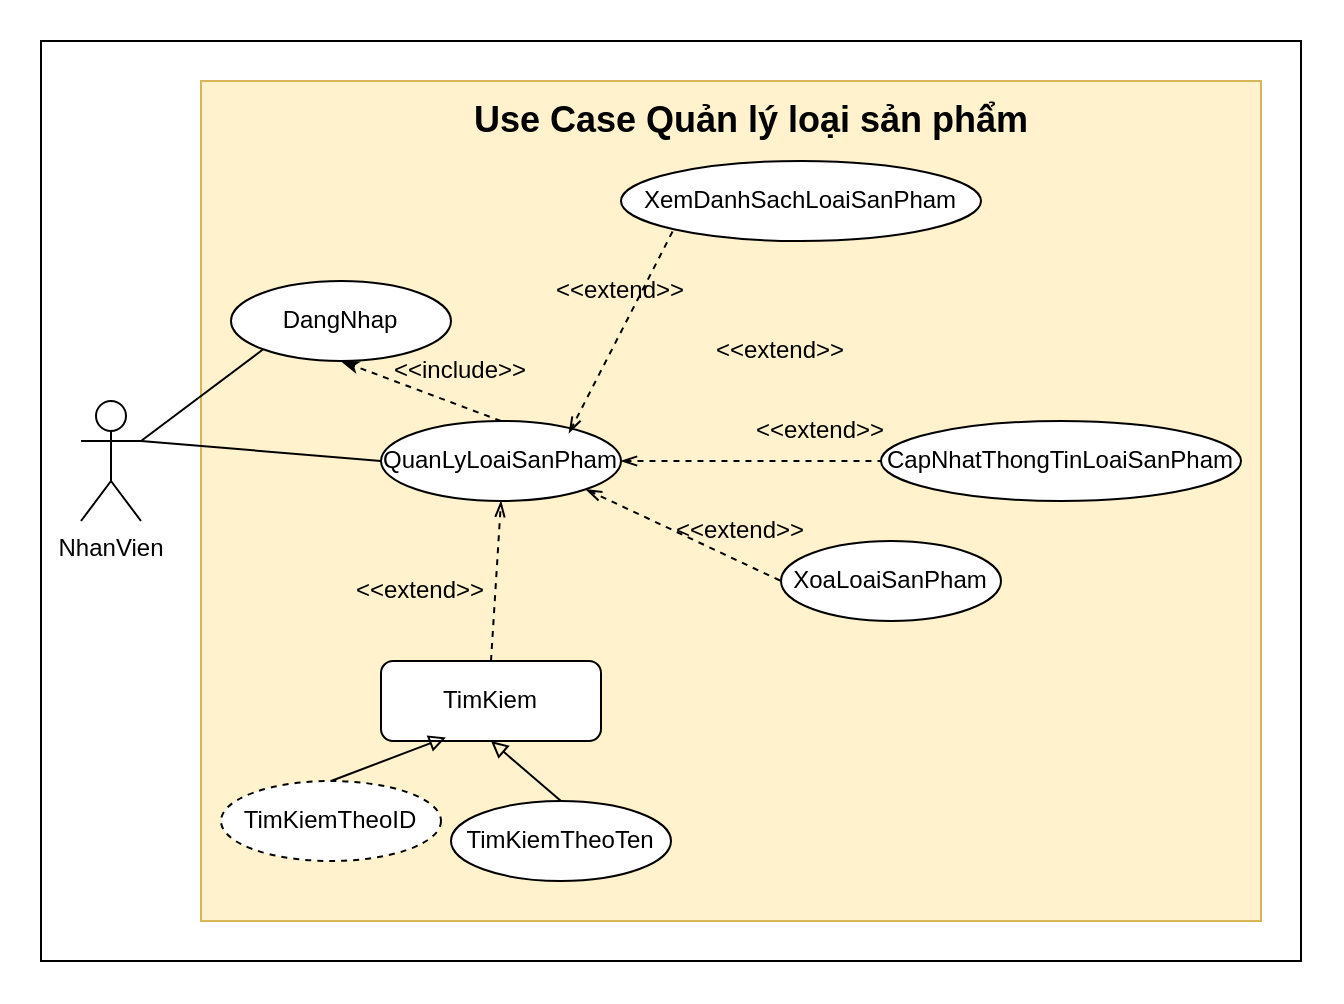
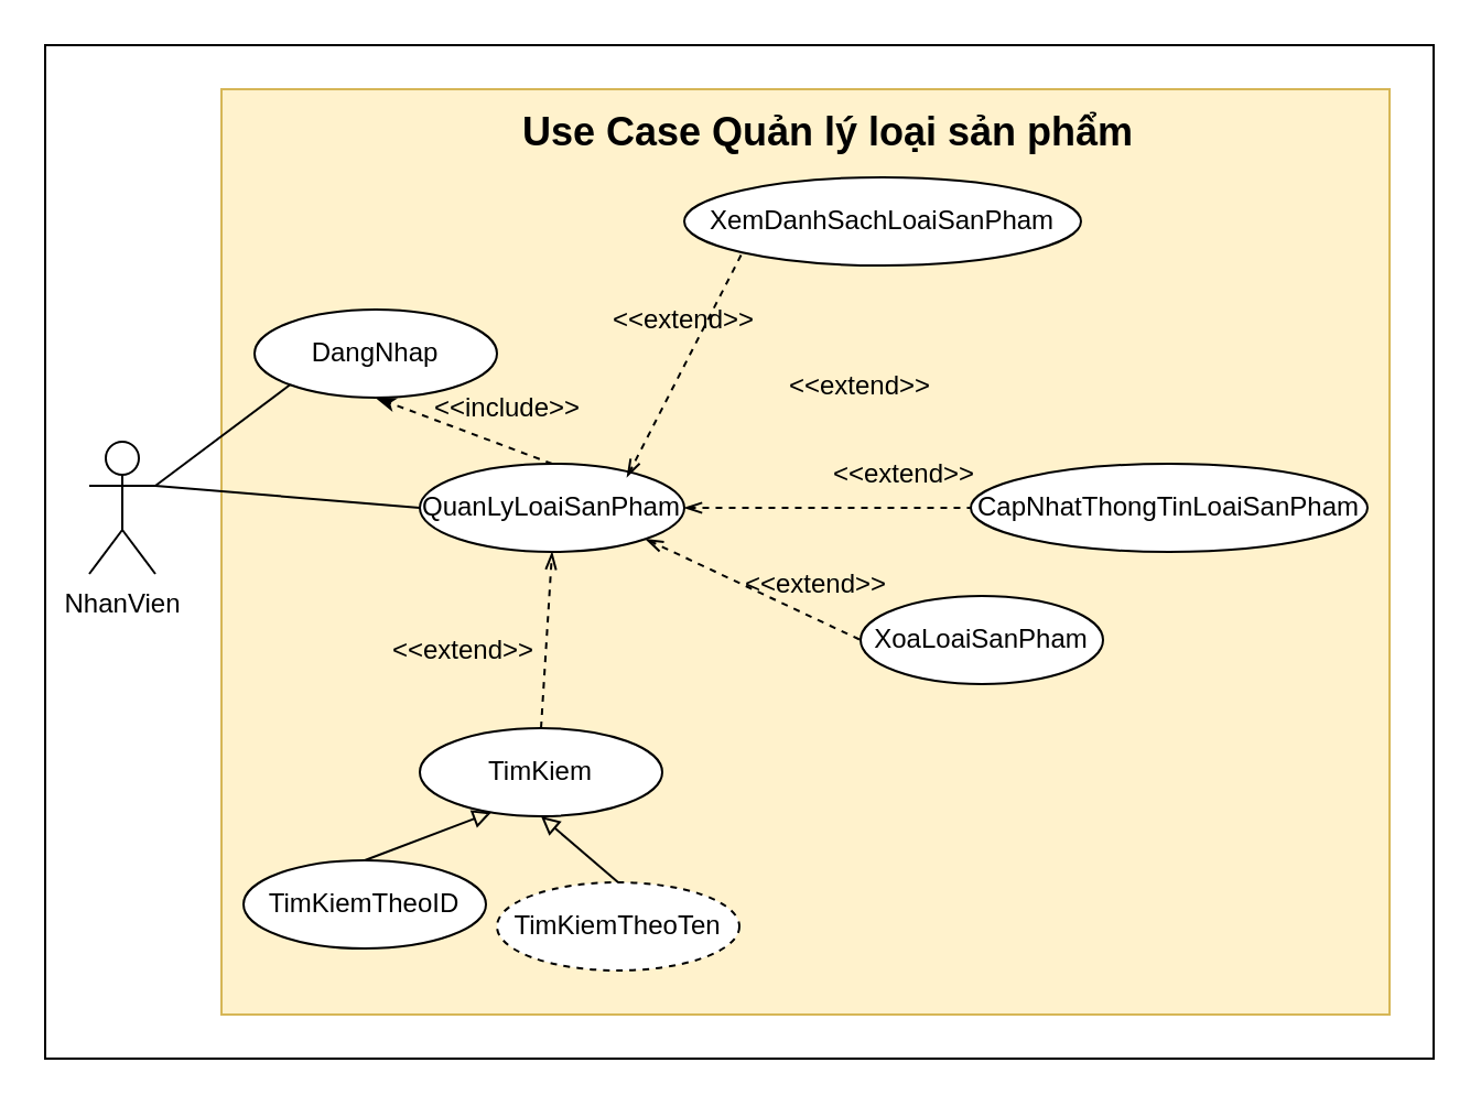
  <mxCell id="0" />
  <mxCell id="1" parent="0" />
  <mxCell id="2" value="" style="rounded=0;whiteSpace=wrap;html=1;fontSize=18;" vertex="1" parent="1"><mxGeometry x="20" y="20" width="630" height="460" as="geometry" /></mxCell>
  <mxCell id="3" value="" style="rounded=0;whiteSpace=wrap;html=1;fillColor=#fff2cc;strokeColor=#d6b656;" vertex="1" parent="1"><mxGeometry x="100" y="40" width="530" height="420" as="geometry" /></mxCell>
  <mxCell id="4" value="NhanVien" style="shape=umlActor;verticalLabelPosition=bottom;verticalAlign=top;html=1;outlineConnect=0;" parent="1" vertex="1"><mxGeometry x="40" y="200" width="30" height="60" as="geometry" /></mxCell>
  <mxCell id="5" value="DangNhap" style="ellipse;whiteSpace=wrap;html=1;" parent="1" vertex="1"><mxGeometry x="115" y="140" width="110" height="40" as="geometry" /></mxCell>
  <mxCell id="6" value="" style="endArrow=none;html=1;rounded=0;entryX=0;entryY=1;entryDx=0;entryDy=0;endFill=0;exitX=1;exitY=0.333;exitDx=0;exitDy=0;exitPerimeter=0;" parent="1" target="5" edge="1" source="4"><mxGeometry width="50" height="50" relative="1" as="geometry"><mxPoint x="100" y="210" as="sourcePoint" /><mxPoint x="410" y="220" as="targetPoint" /></mxGeometry></mxCell>
  <mxCell id="7" value="QuanLyLoaiSanPham" style="ellipse;whiteSpace=wrap;html=1;" parent="1" vertex="1"><mxGeometry x="190" y="210" width="120" height="40" as="geometry" /></mxCell>
  <mxCell id="8" value="" style="endArrow=none;html=1;rounded=0;entryX=0;entryY=0.5;entryDx=0;entryDy=0;endFill=0;exitX=1;exitY=0.333;exitDx=0;exitDy=0;exitPerimeter=0;" parent="1" target="7" edge="1" source="4"><mxGeometry width="50" height="50" relative="1" as="geometry"><mxPoint x="100" y="230" as="sourcePoint" /><mxPoint x="216" y="144" as="targetPoint" /></mxGeometry></mxCell>
  <mxCell id="9" value="" style="endArrow=classicThin;dashed=1;html=1;rounded=0;entryX=0.5;entryY=1;entryDx=0;entryDy=0;exitX=0.5;exitY=0;exitDx=0;exitDy=0;startArrow=none;startFill=0;endFill=1;" parent="1" source="7" target="5" edge="1"><mxGeometry width="50" height="50" relative="1" as="geometry"><mxPoint x="360" y="270" as="sourcePoint" /><mxPoint x="410" y="220" as="targetPoint" /></mxGeometry></mxCell>
  <mxCell id="10" value="&amp;lt;&amp;lt;include&amp;gt;&amp;gt;" style="text;html=1;strokeColor=none;fillColor=none;align=center;verticalAlign=middle;whiteSpace=wrap;rounded=0;" parent="1" vertex="1"><mxGeometry x="200" y="170" width="60" height="30" as="geometry" /></mxCell>
- <mxCell id="11" value="TimKiem" style="whiteSpace=wrap;html=1;rounded=1;" parent="1" vertex="1"><mxGeometry x="190" y="330" width="110" height="40" as="geometry" /></mxCell>
+ <mxCell id="11" value="TimKiem" style="ellipse;whiteSpace=wrap;html=1;" parent="1" vertex="1"><mxGeometry x="190" y="330" width="110" height="40" as="geometry" /></mxCell>
  <mxCell id="12" value="" style="endArrow=openThin;dashed=1;html=1;rounded=0;exitX=0.5;exitY=0;exitDx=0;exitDy=0;entryX=0.5;entryY=1;entryDx=0;entryDy=0;endFill=0;" parent="1" source="11" target="7" edge="1"><mxGeometry width="50" height="50" relative="1" as="geometry"><mxPoint x="360" y="270" as="sourcePoint" /><mxPoint x="410" y="220" as="targetPoint" /></mxGeometry></mxCell>
  <mxCell id="13" value="&amp;lt;&amp;lt;extend&amp;gt;&amp;gt;" style="text;html=1;strokeColor=none;fillColor=none;align=center;verticalAlign=middle;whiteSpace=wrap;rounded=0;" parent="1" vertex="1"><mxGeometry x="180" y="280" width="60" height="30" as="geometry" /></mxCell>
- <mxCell id="14" value="TimKiemTheoID" style="ellipse;whiteSpace=wrap;html=1;dashed=1;" parent="1" vertex="1"><mxGeometry x="110" y="390" width="110" height="40" as="geometry" /></mxCell>
+ <mxCell id="14" value="TimKiemTheoID" style="ellipse;whiteSpace=wrap;html=1;" parent="1" vertex="1"><mxGeometry x="110" y="390" width="110" height="40" as="geometry" /></mxCell>
  <mxCell id="15" value="" style="endArrow=block;html=1;rounded=0;exitX=0.5;exitY=0;exitDx=0;exitDy=0;entryX=0.295;entryY=0.955;entryDx=0;entryDy=0;entryPerimeter=0;endFill=0;" parent="1" source="14" target="11" edge="1"><mxGeometry width="50" height="50" relative="1" as="geometry"><mxPoint x="360" y="270" as="sourcePoint" /><mxPoint x="410" y="220" as="targetPoint" /></mxGeometry></mxCell>
- <mxCell id="16" value="TimKiemTheoTen" style="ellipse;whiteSpace=wrap;html=1;" parent="1" vertex="1"><mxGeometry x="225" y="400" width="110" height="40" as="geometry" /></mxCell>
+ <mxCell id="16" value="TimKiemTheoTen" style="ellipse;whiteSpace=wrap;html=1;dashed=1;" parent="1" vertex="1"><mxGeometry x="225" y="400" width="110" height="40" as="geometry" /></mxCell>
  <mxCell id="17" value="" style="endArrow=block;html=1;rounded=0;exitX=0.5;exitY=0;exitDx=0;exitDy=0;entryX=0.5;entryY=1;entryDx=0;entryDy=0;endFill=0;" parent="1" source="16" target="11" edge="1"><mxGeometry width="50" height="50" relative="1" as="geometry"><mxPoint x="195" y="450" as="sourcePoint" /><mxPoint x="232" y="378" as="targetPoint" /></mxGeometry></mxCell>
  <mxCell id="18" value="XemDanhSachLoaiSanPham" style="ellipse;whiteSpace=wrap;html=1;" parent="1" vertex="1"><mxGeometry x="310" y="80" width="180" height="40" as="geometry" /></mxCell>
  <mxCell id="19" value="" style="endArrow=none;dashed=1;html=1;rounded=0;entryX=0;entryY=1;entryDx=0;entryDy=0;startArrow=openThin;startFill=0;" parent="1" target="18" edge="1"><mxGeometry width="50" height="50" relative="1" as="geometry"><mxPoint x="284" y="216" as="sourcePoint" /><mxPoint x="410" y="220" as="targetPoint" /></mxGeometry></mxCell>
  <mxCell id="20" value="&amp;lt;&amp;lt;extend&amp;gt;&amp;gt;" style="text;html=1;strokeColor=none;fillColor=none;align=center;verticalAlign=middle;whiteSpace=wrap;rounded=0;" parent="1" vertex="1"><mxGeometry x="360" y="160" width="60" height="30" as="geometry" /></mxCell>
  <mxCell id="21" value="&amp;lt;&amp;lt;extend&amp;gt;&amp;gt;" style="text;html=1;strokeColor=none;fillColor=none;align=center;verticalAlign=middle;whiteSpace=wrap;rounded=0;" parent="1" vertex="1"><mxGeometry x="280" y="130" width="60" height="30" as="geometry" /></mxCell>
  <mxCell id="22" value="CapNhatThongTinLoaiSanPham" style="ellipse;whiteSpace=wrap;html=1;" parent="1" vertex="1"><mxGeometry x="440" y="210" width="180" height="40" as="geometry" /></mxCell>
  <mxCell id="23" value="" style="endArrow=none;dashed=1;html=1;rounded=0;entryX=0;entryY=0.5;entryDx=0;entryDy=0;exitX=1;exitY=0.5;exitDx=0;exitDy=0;startArrow=openThin;startFill=0;" parent="1" source="7" target="22" edge="1"><mxGeometry width="50" height="50" relative="1" as="geometry"><mxPoint x="310" y="240" as="sourcePoint" /><mxPoint x="526" y="144" as="targetPoint" /></mxGeometry></mxCell>
  <mxCell id="24" value="&amp;lt;&amp;lt;extend&amp;gt;&amp;gt;" style="text;html=1;strokeColor=none;fillColor=none;align=center;verticalAlign=middle;whiteSpace=wrap;rounded=0;" parent="1" vertex="1"><mxGeometry x="380" y="200" width="60" height="30" as="geometry" /></mxCell>
  <mxCell id="25" value="XoaLoaiSanPham" style="ellipse;whiteSpace=wrap;html=1;" parent="1" vertex="1"><mxGeometry x="390" y="270" width="110" height="40" as="geometry" /></mxCell>
  <mxCell id="26" value="" style="endArrow=none;dashed=1;html=1;rounded=0;entryX=0;entryY=0.5;entryDx=0;entryDy=0;exitX=1;exitY=1;exitDx=0;exitDy=0;startArrow=openThin;startFill=0;" parent="1" source="7" target="25" edge="1"><mxGeometry width="50" height="50" relative="1" as="geometry"><mxPoint x="320" y="240" as="sourcePoint" /><mxPoint x="510" y="240" as="targetPoint" /></mxGeometry></mxCell>
  <mxCell id="27" value="&amp;lt;&amp;lt;extend&amp;gt;&amp;gt;" style="text;html=1;strokeColor=none;fillColor=none;align=center;verticalAlign=middle;whiteSpace=wrap;rounded=0;" parent="1" vertex="1"><mxGeometry x="340" y="250" width="60" height="30" as="geometry" /></mxCell>
  <mxCell id="28" style="edgeStyle=orthogonalEdgeStyle;rounded=0;orthogonalLoop=1;jettySize=auto;html=1;exitX=0.5;exitY=1;exitDx=0;exitDy=0;startArrow=none;startFill=0;endArrow=classicThin;endFill=1;" edge="1" parent="1" source="25" target="25"><mxGeometry relative="1" as="geometry" /></mxCell>
  <mxCell id="29" value="&lt;b&gt;&lt;font style=&quot;font-size: 18px;&quot;&gt;Use Case Quản lý loại sản phẩm&lt;/font&gt;&lt;/b&gt;" style="text;html=1;align=center;verticalAlign=middle;resizable=0;points=[];autosize=1;strokeColor=none;fillColor=none;" vertex="1" parent="1"><mxGeometry x="225" y="40" width="300" height="40" as="geometry" /></mxCell>
